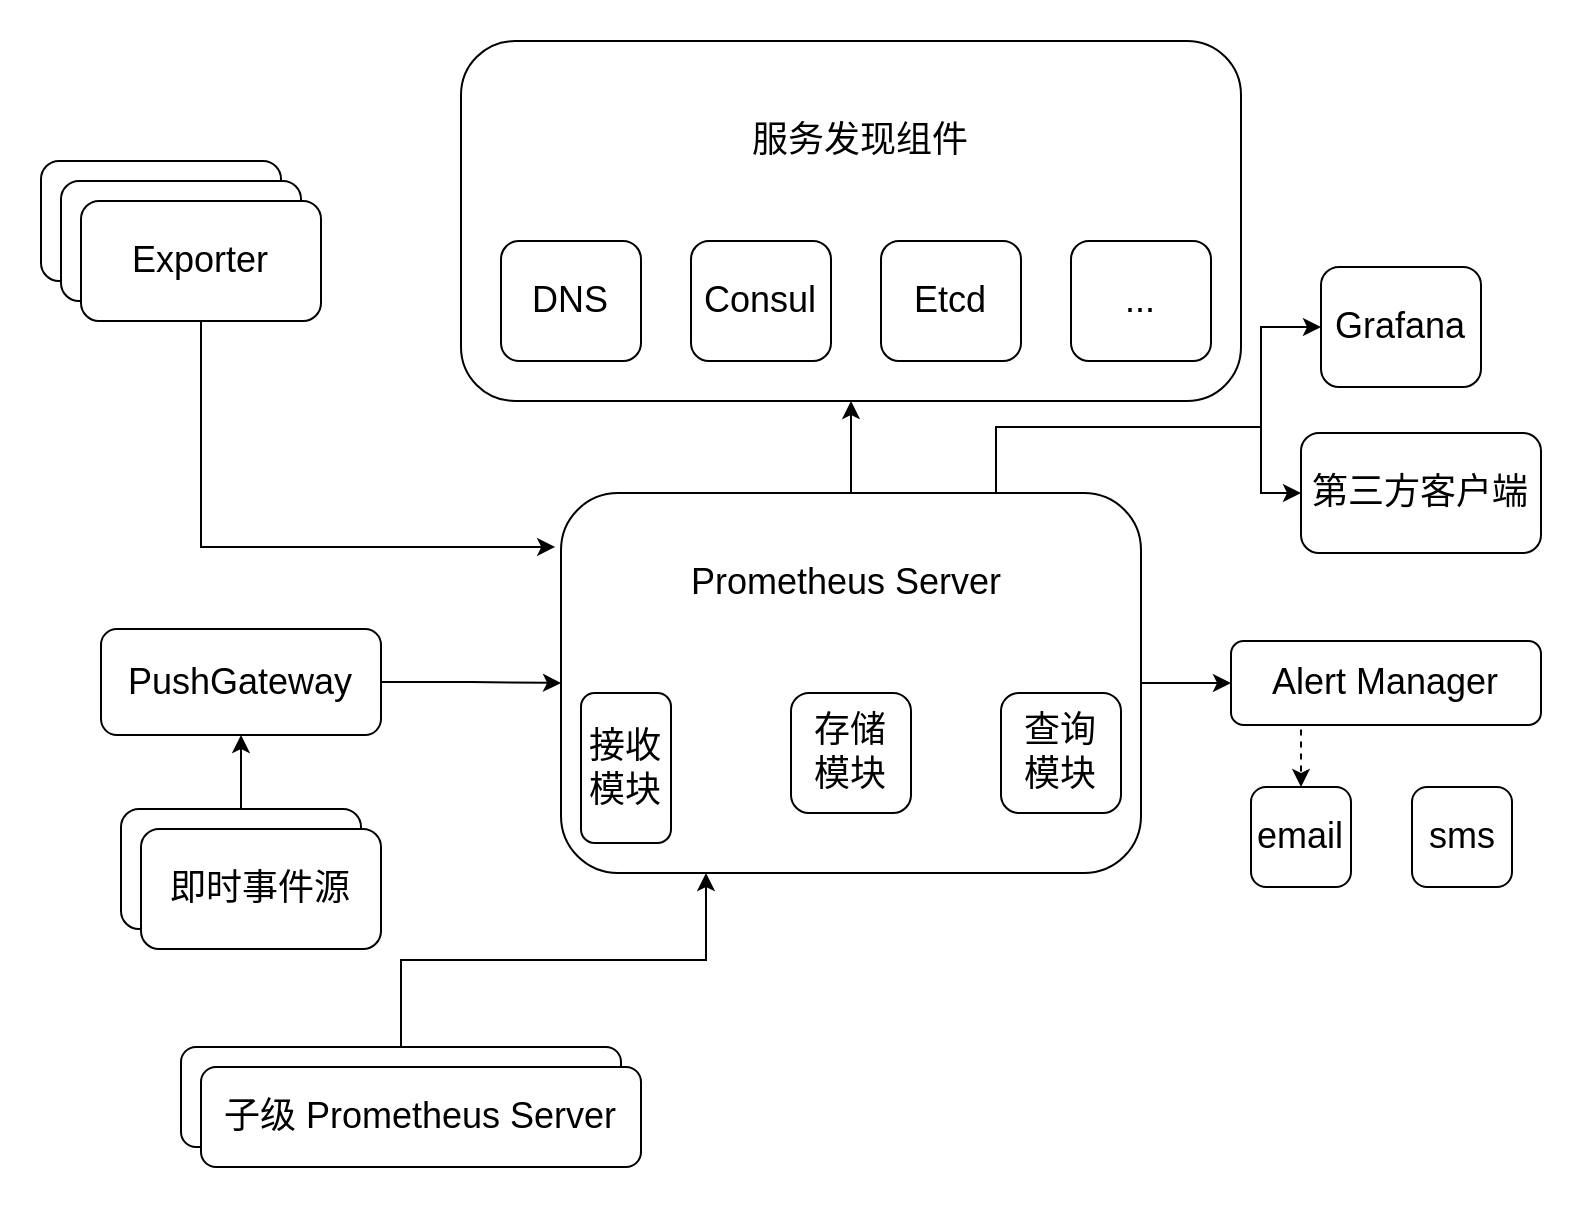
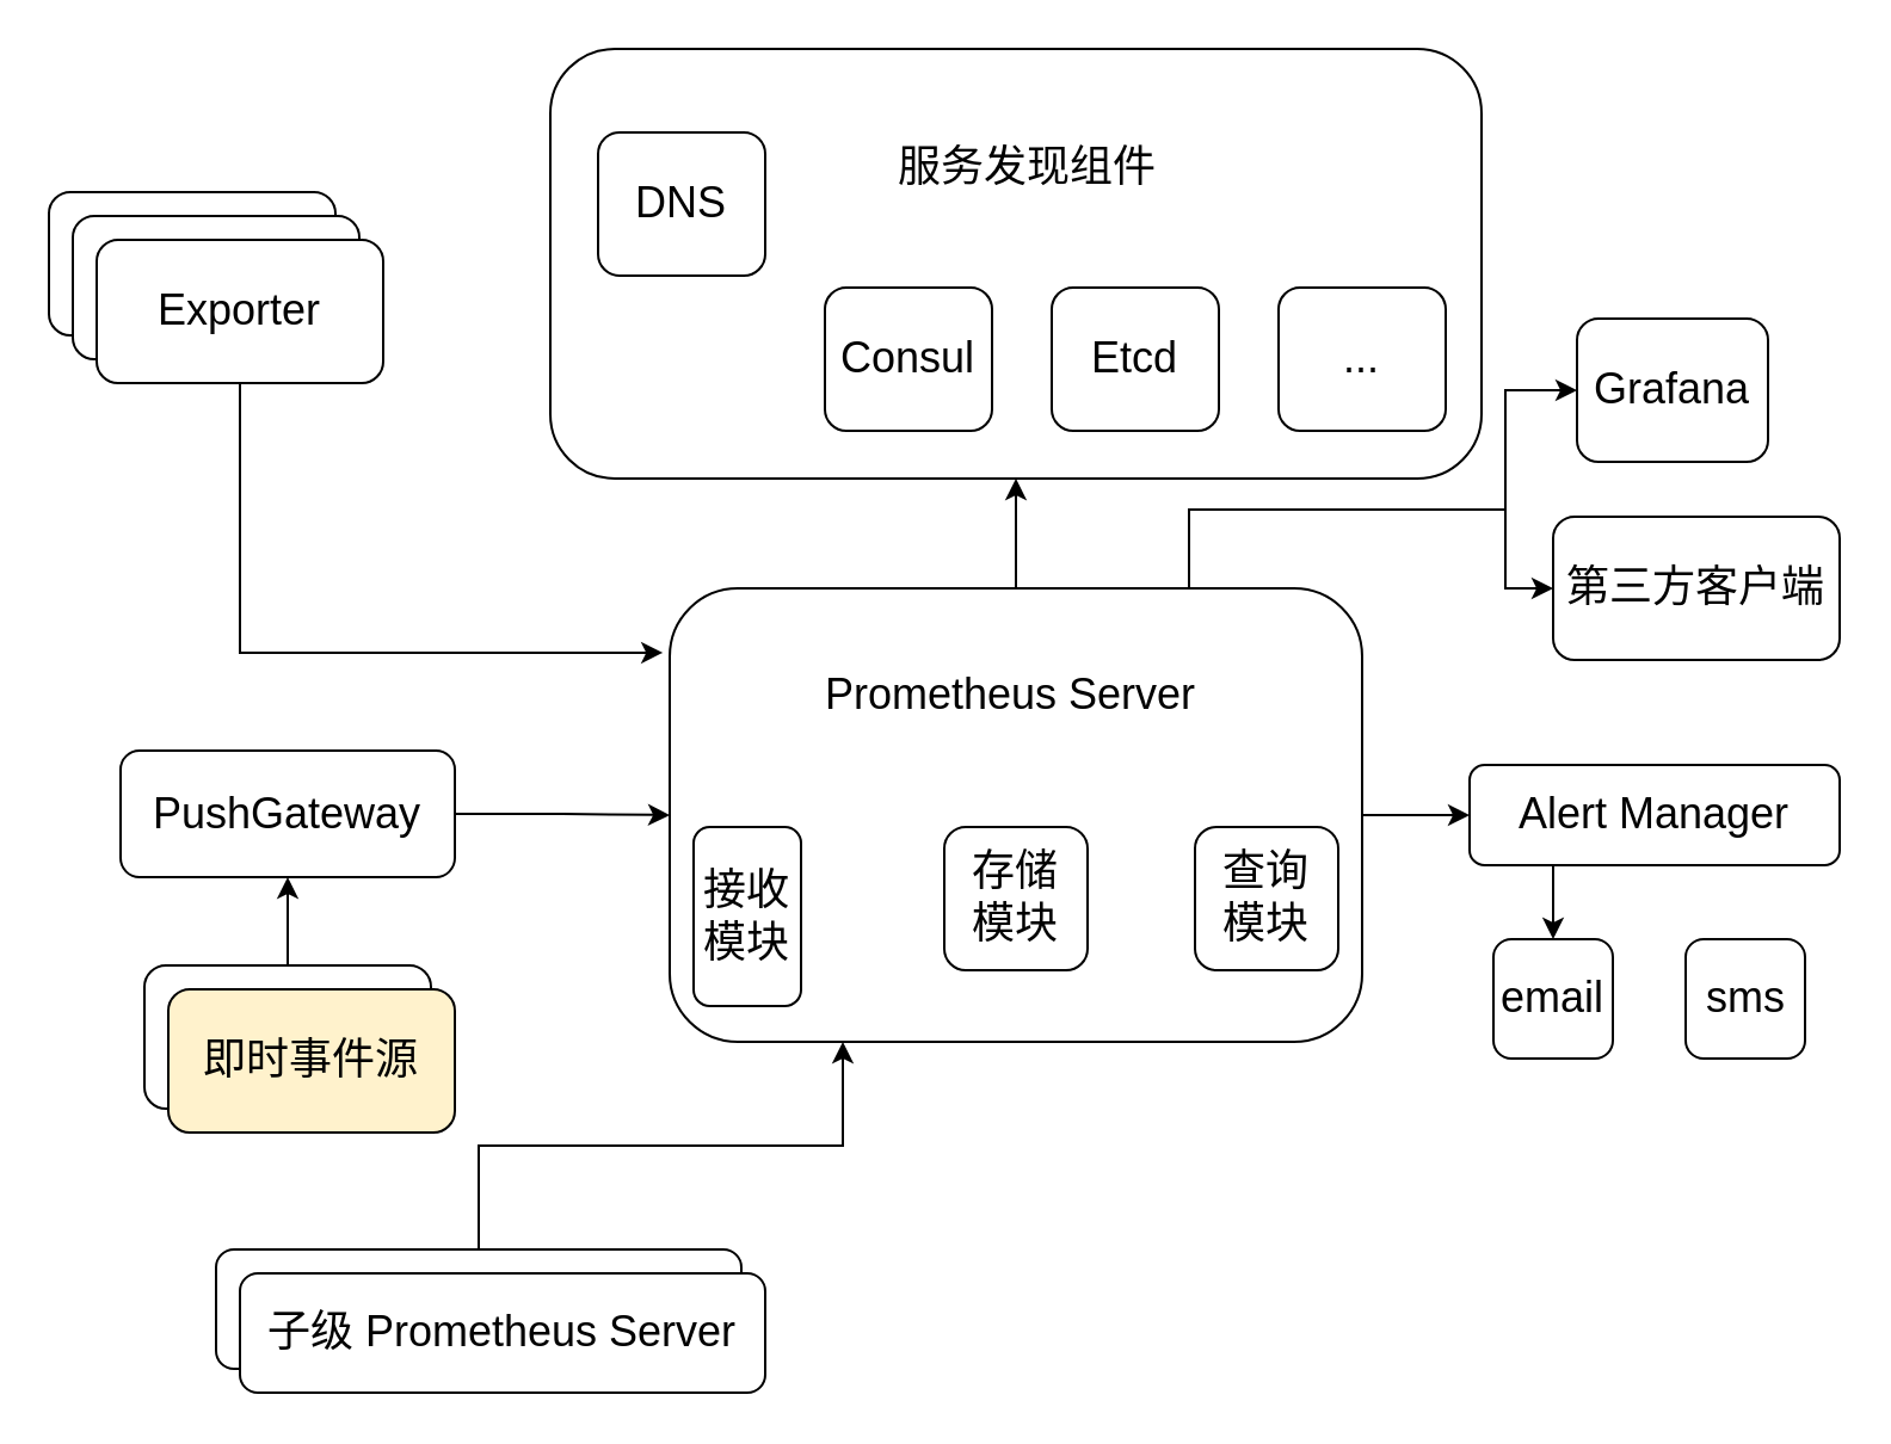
  <mxCell id="0" />
  <mxCell id="1" parent="0" />
  <mxCell id="2" style="edgeStyle=orthogonalEdgeStyle;rounded=0;orthogonalLoop=1;jettySize=auto;html=1;exitX=0.5;exitY=0;exitDx=0;exitDy=0;entryX=0.5;entryY=1;entryDx=0;entryDy=0;" edge="1" parent="1" source="3" target="30"><mxGeometry relative="1" as="geometry" /></mxCell>
  <mxCell id="3" value="" style="rounded=1;whiteSpace=wrap;html=1;" vertex="1" parent="1"><mxGeometry x="60" y="404" width="120" height="60" as="geometry" /></mxCell>
  <mxCell id="4" value="" style="rounded=1;whiteSpace=wrap;html=1;" vertex="1" parent="1"><mxGeometry x="20" y="80" width="120" height="60" as="geometry" /></mxCell>
  <mxCell id="5" value="" style="rounded=1;whiteSpace=wrap;html=1;" vertex="1" parent="1"><mxGeometry x="230" y="20" width="390" height="180" as="geometry" /></mxCell>
  <mxCell id="6" style="edgeStyle=orthogonalEdgeStyle;rounded=0;orthogonalLoop=1;jettySize=auto;html=1;exitX=0.5;exitY=0;exitDx=0;exitDy=0;entryX=0.5;entryY=1;entryDx=0;entryDy=0;" edge="1" parent="1" source="10" target="5"><mxGeometry relative="1" as="geometry" /></mxCell>
  <mxCell id="7" style="edgeStyle=orthogonalEdgeStyle;rounded=0;orthogonalLoop=1;jettySize=auto;html=1;exitX=0.75;exitY=0;exitDx=0;exitDy=0;entryX=0;entryY=0.5;entryDx=0;entryDy=0;" edge="1" parent="1" source="10" target="20"><mxGeometry relative="1" as="geometry"><Array as="points"><mxPoint x="498" y="213" /><mxPoint x="630" y="213" /><mxPoint x="630" y="163" /></Array></mxGeometry></mxCell>
  <mxCell id="8" style="edgeStyle=orthogonalEdgeStyle;rounded=0;orthogonalLoop=1;jettySize=auto;html=1;exitX=0.75;exitY=0;exitDx=0;exitDy=0;entryX=0;entryY=0.5;entryDx=0;entryDy=0;" edge="1" parent="1" source="10" target="21"><mxGeometry relative="1" as="geometry"><Array as="points"><mxPoint x="498" y="213" /><mxPoint x="630" y="213" /><mxPoint x="630" y="246" /></Array></mxGeometry></mxCell>
  <mxCell id="9" style="edgeStyle=orthogonalEdgeStyle;rounded=0;orthogonalLoop=1;jettySize=auto;html=1;exitX=1;exitY=0.5;exitDx=0;exitDy=0;entryX=0;entryY=0.5;entryDx=0;entryDy=0;" edge="1" parent="1" source="10" target="23"><mxGeometry relative="1" as="geometry" /></mxCell>
  <mxCell id="10" value="" style="rounded=1;whiteSpace=wrap;html=1;" vertex="1" parent="1"><mxGeometry x="280" y="246" width="290" height="190" as="geometry" /></mxCell>
  <mxCell id="11" value="&lt;font style=&quot;font-size: 18px&quot;&gt;Prometheus Server&lt;/font&gt;&lt;br&gt;" style="rounded=1;whiteSpace=wrap;html=1;strokeColor=none;" vertex="1" parent="1"><mxGeometry x="323" y="266" width="200" height="50" as="geometry" /></mxCell>
  <mxCell id="12" value="&lt;font style=&quot;font-size: 18px&quot;&gt;接收&lt;br&gt;模块&lt;/font&gt;" style="rounded=1;whiteSpace=wrap;html=1;" vertex="1" parent="1"><mxGeometry x="290" y="346" width="45" height="75" as="geometry" /></mxCell>
  <mxCell id="13" value="&lt;font style=&quot;font-size: 18px&quot;&gt;存储&lt;br&gt;模块&lt;/font&gt;" style="rounded=1;whiteSpace=wrap;html=1;" vertex="1" parent="1"><mxGeometry x="395" y="346" width="60" height="60" as="geometry" /></mxCell>
  <mxCell id="14" value="&lt;font style=&quot;font-size: 18px&quot;&gt;查询&lt;br&gt;模块&lt;/font&gt;" style="rounded=1;whiteSpace=wrap;html=1;" vertex="1" parent="1"><mxGeometry x="500" y="346" width="60" height="60" as="geometry" /></mxCell>
- <mxCell id="15" value="&lt;font style=&quot;font-size: 18px&quot;&gt;DNS&lt;/font&gt;" style="rounded=1;whiteSpace=wrap;html=1;" vertex="1" parent="1"><mxGeometry x="250" y="120" width="70" height="60" as="geometry" /></mxCell>
+ <mxCell id="15" value="&lt;font style=&quot;font-size: 18px&quot;&gt;DNS&lt;/font&gt;" style="rounded=1;whiteSpace=wrap;html=1;" vertex="1" parent="1"><mxGeometry x="250" y="55" width="70" height="60" as="geometry" /></mxCell>
  <mxCell id="16" value="&lt;font style=&quot;font-size: 18px&quot;&gt;Consul&lt;/font&gt;" style="rounded=1;whiteSpace=wrap;html=1;" vertex="1" parent="1"><mxGeometry x="345" y="120" width="70" height="60" as="geometry" /></mxCell>
  <mxCell id="17" value="&lt;font style=&quot;font-size: 18px&quot;&gt;Etcd&lt;/font&gt;" style="rounded=1;whiteSpace=wrap;html=1;" vertex="1" parent="1"><mxGeometry x="440" y="120" width="70" height="60" as="geometry" /></mxCell>
  <mxCell id="18" value="&lt;font style=&quot;font-size: 18px&quot;&gt;服务发现组件&lt;/font&gt;" style="rounded=1;whiteSpace=wrap;html=1;strokeColor=none;" vertex="1" parent="1"><mxGeometry x="370" y="40" width="120" height="60" as="geometry" /></mxCell>
  <mxCell id="19" value="&lt;font style=&quot;font-size: 18px&quot;&gt;...&lt;/font&gt;" style="rounded=1;whiteSpace=wrap;html=1;" vertex="1" parent="1"><mxGeometry x="535" y="120" width="70" height="60" as="geometry" /></mxCell>
  <mxCell id="20" value="&lt;font style=&quot;font-size: 18px&quot;&gt;Grafana&lt;/font&gt;" style="rounded=1;whiteSpace=wrap;html=1;" vertex="1" parent="1"><mxGeometry x="660" y="133" width="80" height="60" as="geometry" /></mxCell>
  <mxCell id="21" value="&lt;font style=&quot;font-size: 18px&quot;&gt;第三方客户端&lt;/font&gt;" style="rounded=1;whiteSpace=wrap;html=1;" vertex="1" parent="1"><mxGeometry x="650" y="216" width="120" height="60" as="geometry" /></mxCell>
- <mxCell id="22" style="edgeStyle=orthogonalEdgeStyle;rounded=0;orthogonalLoop=1;jettySize=auto;html=1;exitX=0.25;exitY=1;exitDx=0;exitDy=0;entryX=0.5;entryY=0;entryDx=0;entryDy=0;dashed=1;" edge="1" parent="1" source="23" target="24"><mxGeometry relative="1" as="geometry" /></mxCell>
+ <mxCell id="22" style="edgeStyle=orthogonalEdgeStyle;rounded=0;orthogonalLoop=1;jettySize=auto;html=1;exitX=0.25;exitY=1;exitDx=0;exitDy=0;entryX=0.5;entryY=0;entryDx=0;entryDy=0;" edge="1" parent="1" source="23" target="24"><mxGeometry relative="1" as="geometry" /></mxCell>
  <mxCell id="23" value="&lt;font style=&quot;font-size: 18px&quot;&gt;Alert Manager&lt;/font&gt;" style="rounded=1;whiteSpace=wrap;html=1;" vertex="1" parent="1"><mxGeometry x="615" y="320" width="155" height="42" as="geometry" /></mxCell>
  <mxCell id="24" value="&lt;font style=&quot;font-size: 18px&quot;&gt;email&lt;/font&gt;" style="rounded=1;whiteSpace=wrap;html=1;" vertex="1" parent="1"><mxGeometry x="625" y="393" width="50" height="50" as="geometry" /></mxCell>
  <mxCell id="25" value="&lt;font style=&quot;font-size: 18px&quot;&gt;sms&lt;/font&gt;" style="rounded=1;whiteSpace=wrap;html=1;" vertex="1" parent="1"><mxGeometry x="705.5" y="393" width="50" height="50" as="geometry" /></mxCell>
  <mxCell id="26" value="" style="rounded=1;whiteSpace=wrap;html=1;" vertex="1" parent="1"><mxGeometry x="30" y="90" width="120" height="60" as="geometry" /></mxCell>
  <mxCell id="27" style="edgeStyle=orthogonalEdgeStyle;rounded=0;orthogonalLoop=1;jettySize=auto;html=1;exitX=0.5;exitY=1;exitDx=0;exitDy=0;entryX=-0.01;entryY=0.142;entryDx=0;entryDy=0;entryPerimeter=0;" edge="1" parent="1" source="28" target="10"><mxGeometry relative="1" as="geometry"><Array as="points"><mxPoint x="100" y="273" /></Array></mxGeometry></mxCell>
  <mxCell id="28" value="&lt;font style=&quot;font-size: 18px&quot;&gt;Exporter&lt;/font&gt;" style="rounded=1;whiteSpace=wrap;html=1;" vertex="1" parent="1"><mxGeometry x="40" y="100" width="120" height="60" as="geometry" /></mxCell>
  <mxCell id="29" style="edgeStyle=orthogonalEdgeStyle;rounded=0;orthogonalLoop=1;jettySize=auto;html=1;exitX=1;exitY=0.5;exitDx=0;exitDy=0;entryX=0;entryY=0.5;entryDx=0;entryDy=0;" edge="1" parent="1" source="30" target="10"><mxGeometry relative="1" as="geometry" /></mxCell>
  <mxCell id="30" value="&lt;font style=&quot;font-size: 18px&quot;&gt;PushGateway&lt;/font&gt;" style="rounded=1;whiteSpace=wrap;html=1;" vertex="1" parent="1"><mxGeometry x="50" y="314" width="140" height="53" as="geometry" /></mxCell>
- <mxCell id="31" value="&lt;font style=&quot;font-size: 18px&quot;&gt;即时事件源&lt;/font&gt;" style="rounded=1;whiteSpace=wrap;html=1;" vertex="1" parent="1"><mxGeometry x="70" y="414" width="120" height="60" as="geometry" /></mxCell>
+ <mxCell id="31" value="&lt;font style=&quot;font-size: 18px&quot;&gt;即时事件源&lt;/font&gt;" style="rounded=1;whiteSpace=wrap;html=1;fillColor=#fff2cc;" vertex="1" parent="1"><mxGeometry x="70" y="414" width="120" height="60" as="geometry" /></mxCell>
  <mxCell id="32" style="edgeStyle=orthogonalEdgeStyle;rounded=0;orthogonalLoop=1;jettySize=auto;html=1;exitX=0.5;exitY=0;exitDx=0;exitDy=0;entryX=0.25;entryY=1;entryDx=0;entryDy=0;" edge="1" parent="1" source="33" target="10"><mxGeometry relative="1" as="geometry" /></mxCell>
  <mxCell id="33" value="" style="rounded=1;whiteSpace=wrap;html=1;strokeColor=#000000;" vertex="1" parent="1"><mxGeometry x="90" y="523" width="220" height="50" as="geometry" /></mxCell>
  <mxCell id="34" value="&lt;font style=&quot;font-size: 18px&quot;&gt;子级 Prometheus Server&lt;/font&gt;&lt;br&gt;" style="rounded=1;whiteSpace=wrap;html=1;strokeColor=#000000;" vertex="1" parent="1"><mxGeometry x="100" y="533" width="220" height="50" as="geometry" /></mxCell>
